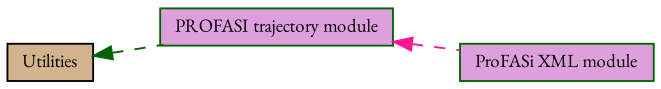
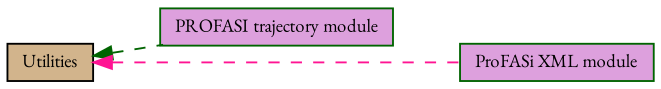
  digraph {
    fontname="EB Garamond"
    rankdir=LR
    node [color=darkgreen fillcolor=plum fontname="EB Garamond" fontsize=10 shape=record style=filled]
    edge [dir=back fontname="EB Garamond" fontsize=10 labelfontname=FreeSans labelfontsize=10 shape=plaintext style=dashed]
    n1 [height=0.2 label="PROFASI trajectory module" width=0.4]
    n2 [color=black fillcolor=tan fontcolor=black height=0.2 label=Utilities width=0.4]
    n3 [height=0.2 label="ProFASi XML module" width=0.4]
    n2 -> n1 [color=darkgreen]
-   n1 -> n3 [color=deeppink]
+   n2 -> n3 [color=deeppink]
  }
